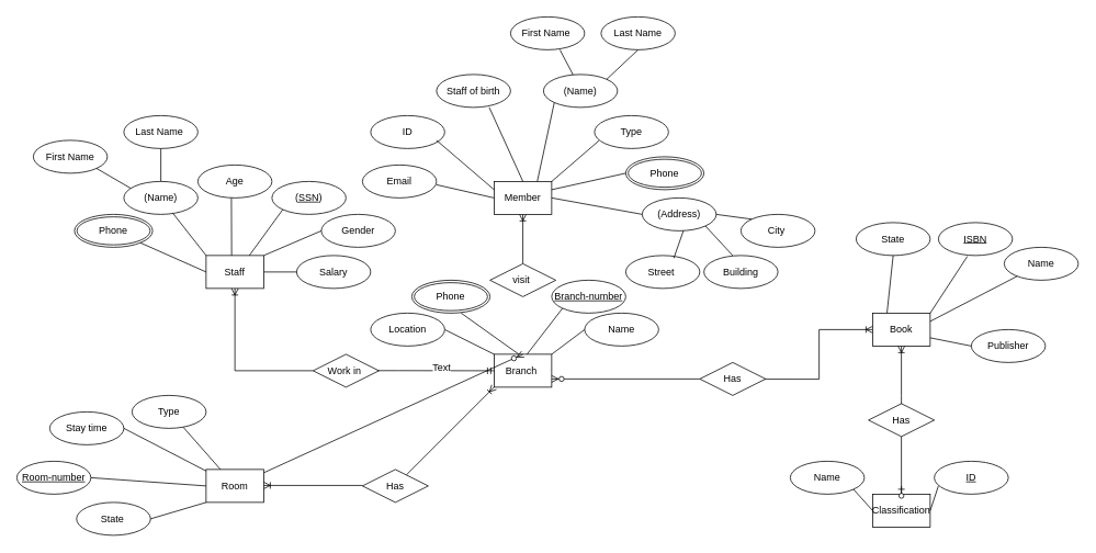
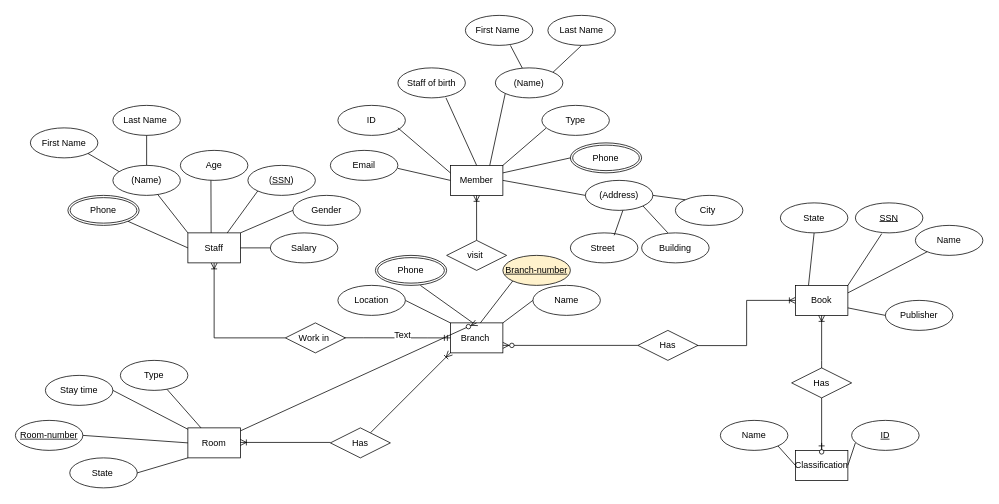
  <mxCell id="0" />
  <mxCell id="1" parent="0" />
  <mxCell id="2" style="edgeStyle=orthogonalEdgeStyle;rounded=0;orthogonalLoop=1;jettySize=auto;html=1;exitX=0.938;exitY=0.507;exitDx=0;exitDy=0;fontSize=12;startArrow=none;endArrow=ERoneToMany;exitPerimeter=0;entryX=0;entryY=0.5;entryDx=0;entryDy=0;" edge="1" parent="1" source="76" target="75"><mxGeometry relative="1" as="geometry"><mxPoint x="1100" y="460.294" as="targetPoint" /></mxGeometry></mxCell>
  <mxCell id="3" value="Branch&amp;nbsp;" style="rounded=0;whiteSpace=wrap;html=1;" vertex="1" parent="1"><mxGeometry x="600" y="430" width="70" height="40" as="geometry" /></mxCell>
  <mxCell id="4" value="" style="fontSize=12;html=1;endArrow=ERoneToMany;startArrow=none;rounded=0;" edge="1" parent="1" source="5"><mxGeometry width="100" height="100" relative="1" as="geometry"><mxPoint x="634.66" y="420" as="sourcePoint" /><mxPoint x="634.932" y="259.932" as="targetPoint" /></mxGeometry></mxCell>
  <mxCell id="5" value="visit&amp;nbsp;" style="rhombus;whiteSpace=wrap;html=1;fontSize=12;" vertex="1" parent="1"><mxGeometry x="595" y="320" width="80" height="40" as="geometry" /></mxCell>
  <mxCell id="6" value="" style="fontSize=12;html=1;endArrow=none;startArrow=ERzeroToMany;rounded=0;exitX=0.5;exitY=0;exitDx=0;exitDy=0;" edge="1" parent="1" source="3" target="63"><mxGeometry width="100" height="100" relative="1" as="geometry"><mxPoint x="634.66" y="420" as="sourcePoint" /><mxPoint x="634.932" y="259.932" as="targetPoint" /></mxGeometry></mxCell>
  <mxCell id="7" value="Member" style="rounded=0;whiteSpace=wrap;html=1;" vertex="1" parent="1"><mxGeometry x="600" y="220" width="70" height="40" as="geometry" /></mxCell>
- <mxCell id="8" value="&lt;u&gt;Branch-number&lt;/u&gt;" style="ellipse;whiteSpace=wrap;html=1;fontSize=12;" vertex="1" parent="1"><mxGeometry x="670" y="340" width="90" height="40" as="geometry" /></mxCell>
+ <mxCell id="8" value="&lt;u&gt;Branch-number&lt;/u&gt;" style="ellipse;whiteSpace=wrap;html=1;fontSize=12;fillColor=#fff2cc;" vertex="1" parent="1"><mxGeometry x="670" y="340" width="90" height="40" as="geometry" /></mxCell>
  <mxCell id="9" value="Name" style="ellipse;whiteSpace=wrap;html=1;fontSize=12;" vertex="1" parent="1"><mxGeometry x="710" y="380" width="90" height="40" as="geometry" /></mxCell>
  <mxCell id="10" value="Phone" style="ellipse;shape=doubleEllipse;margin=3;whiteSpace=wrap;html=1;align=center;fontSize=12;" vertex="1" parent="1"><mxGeometry x="500" y="340" width="95" height="40" as="geometry" /></mxCell>
  <mxCell id="11" style="edgeStyle=none;rounded=0;orthogonalLoop=1;jettySize=auto;html=1;exitX=1;exitY=0;exitDx=0;exitDy=0;fontSize=12;startArrow=ERzeroToMany;endArrow=ERoneToMany;" edge="1" parent="1" source="10" target="10"><mxGeometry relative="1" as="geometry" /></mxCell>
  <mxCell id="12" value="" style="endArrow=none;html=1;rounded=0;fontSize=12;entryX=0;entryY=1;entryDx=0;entryDy=0;" edge="1" parent="1" target="8"><mxGeometry relative="1" as="geometry"><mxPoint x="640" y="430" as="sourcePoint" /><mxPoint x="740" y="480" as="targetPoint" /></mxGeometry></mxCell>
  <mxCell id="13" value="" style="endArrow=none;html=1;rounded=0;fontSize=12;" edge="1" parent="1"><mxGeometry relative="1" as="geometry"><mxPoint x="630" y="430" as="sourcePoint" /><mxPoint x="560" y="380" as="targetPoint" /></mxGeometry></mxCell>
  <mxCell id="14" value="" style="endArrow=none;html=1;rounded=0;fontSize=12;exitX=0;exitY=0;exitDx=0;exitDy=0;" edge="1" parent="1" source="3"><mxGeometry relative="1" as="geometry"><mxPoint x="600" y="460" as="sourcePoint" /><mxPoint x="540" y="400" as="targetPoint" /></mxGeometry></mxCell>
  <mxCell id="15" value="" style="endArrow=none;html=1;rounded=0;fontSize=12;entryX=0;entryY=0.5;entryDx=0;entryDy=0;" edge="1" parent="1" target="9"><mxGeometry relative="1" as="geometry"><mxPoint x="670" y="430" as="sourcePoint" /><mxPoint x="720" y="384.17" as="targetPoint" /></mxGeometry></mxCell>
  <mxCell id="16" value="" style="edgeStyle=entityRelationEdgeStyle;fontSize=12;html=1;endArrow=ERmandOne;rounded=0;exitX=0.932;exitY=0.497;exitDx=0;exitDy=0;exitPerimeter=0;entryX=0;entryY=0.5;entryDx=0;entryDy=0;" edge="1" parent="1" source="18" target="3"><mxGeometry width="100" height="100" relative="1" as="geometry"><mxPoint x="540" y="460" as="sourcePoint" /><mxPoint x="600" y="460" as="targetPoint" /></mxGeometry></mxCell>
  <mxCell id="17" value="Text" style="edgeLabel;html=1;align=center;verticalAlign=middle;resizable=0;points=[];fontSize=12;" vertex="1" connectable="0" parent="16"><mxGeometry x="0.112" y="3" relative="1" as="geometry"><mxPoint as="offset" /></mxGeometry></mxCell>
  <mxCell id="18" value="Work in&amp;nbsp;" style="rhombus;whiteSpace=wrap;html=1;fontSize=12;" vertex="1" parent="1"><mxGeometry x="380" y="430" width="80" height="40" as="geometry" /></mxCell>
  <mxCell id="19" value="Location" style="ellipse;whiteSpace=wrap;html=1;fontSize=12;" vertex="1" parent="1"><mxGeometry x="450" y="380" width="90" height="40" as="geometry" /></mxCell>
  <mxCell id="20" value="" style="fontSize=12;html=1;endArrow=ERoneToMany;rounded=0;exitX=0;exitY=0.5;exitDx=0;exitDy=0;entryX=0.5;entryY=1;entryDx=0;entryDy=0;edgeStyle=orthogonalEdgeStyle;" edge="1" parent="1" source="18" target="21"><mxGeometry width="100" height="100" relative="1" as="geometry"><mxPoint x="300" y="460" as="sourcePoint" /><mxPoint x="380" y="370" as="targetPoint" /></mxGeometry></mxCell>
  <mxCell id="21" value="Staff" style="rounded=0;whiteSpace=wrap;html=1;" vertex="1" parent="1"><mxGeometry x="250" y="310" width="70" height="40" as="geometry" /></mxCell>
  <mxCell id="22" value="Gender" style="ellipse;whiteSpace=wrap;html=1;fontSize=12;" vertex="1" parent="1"><mxGeometry x="390" y="260" width="90" height="40" as="geometry" /></mxCell>
  <mxCell id="23" value="(&lt;u&gt;SSN&lt;/u&gt;)" style="ellipse;whiteSpace=wrap;html=1;fontSize=12;" vertex="1" parent="1"><mxGeometry x="330" y="220" width="90" height="40" as="geometry" /></mxCell>
  <mxCell id="24" value="Age" style="ellipse;whiteSpace=wrap;html=1;fontSize=12;" vertex="1" parent="1"><mxGeometry x="240" y="200" width="90" height="40" as="geometry" /></mxCell>
  <mxCell id="25" value="Salary" style="ellipse;whiteSpace=wrap;html=1;fontSize=12;" vertex="1" parent="1"><mxGeometry x="360" y="310" width="90" height="40" as="geometry" /></mxCell>
  <mxCell id="26" value="Last Name&amp;nbsp;" style="ellipse;whiteSpace=wrap;html=1;fontSize=12;" vertex="1" parent="1"><mxGeometry x="150" y="140" width="90" height="40" as="geometry" /></mxCell>
  <mxCell id="27" value="First Name" style="ellipse;whiteSpace=wrap;html=1;fontSize=12;" vertex="1" parent="1"><mxGeometry x="40" width="90" height="40" as="geometry" y="170" /></mxCell>
  <mxCell id="28" value="(Name)" style="ellipse;whiteSpace=wrap;html=1;fontSize=12;" vertex="1" parent="1"><mxGeometry x="150" y="220" width="90" height="40" as="geometry" /></mxCell>
  <mxCell id="29" value="Phone" style="ellipse;shape=doubleEllipse;margin=3;whiteSpace=wrap;html=1;align=center;fontSize=12;" vertex="1" parent="1"><mxGeometry x="90" y="260" width="95" height="40" as="geometry" /></mxCell>
  <mxCell id="30" value="" style="endArrow=none;html=1;rounded=0;fontSize=12;entryX=0.5;entryY=1;entryDx=0;entryDy=0;" edge="1" parent="1" source="28" target="26"><mxGeometry relative="1" as="geometry"><mxPoint x="180" y="200" as="sourcePoint" /><mxPoint x="340" y="200" as="targetPoint" /></mxGeometry></mxCell>
  <mxCell id="31" value="" style="endArrow=none;html=1;rounded=0;fontSize=12;entryX=1;entryY=1;entryDx=0;entryDy=0;exitX=0.09;exitY=0.204;exitDx=0;exitDy=0;exitPerimeter=0;" edge="1" parent="1" source="28" target="27"><mxGeometry relative="1" as="geometry"><mxPoint x="100" y="250" as="sourcePoint" /><mxPoint x="100" y="210" as="targetPoint" /></mxGeometry></mxCell>
  <mxCell id="32" value="" style="endArrow=none;html=1;rounded=0;fontSize=12;exitX=1;exitY=0;exitDx=0;exitDy=0;" edge="1" parent="1" source="21"><mxGeometry relative="1" as="geometry"><mxPoint x="230" y="280" as="sourcePoint" /><mxPoint x="390" y="280" as="targetPoint" /></mxGeometry></mxCell>
  <mxCell id="33" value="" style="endArrow=none;html=1;rounded=0;fontSize=12;entryX=0;entryY=0.5;entryDx=0;entryDy=0;" edge="1" parent="1" target="25"><mxGeometry relative="1" as="geometry"><mxPoint x="320" y="330" as="sourcePoint" /><mxPoint x="400" y="290" as="targetPoint" /></mxGeometry></mxCell>
  <mxCell id="34" value="" style="endArrow=none;html=1;rounded=0;fontSize=12;exitX=0.75;exitY=0;exitDx=0;exitDy=0;entryX=0;entryY=1;entryDx=0;entryDy=0;" edge="1" parent="1" source="21" target="23"><mxGeometry relative="1" as="geometry"><mxPoint x="280" y="290" as="sourcePoint" /><mxPoint x="350" y="260" as="targetPoint" /></mxGeometry></mxCell>
  <mxCell id="35" value="" style="endArrow=none;html=1;rounded=0;fontSize=12;entryX=0;entryY=1;entryDx=0;entryDy=0;" edge="1" parent="1"><mxGeometry relative="1" as="geometry"><mxPoint x="281" y="310" as="sourcePoint" /><mxPoint x="280.741" y="239.999" as="targetPoint" /></mxGeometry></mxCell>
  <mxCell id="36" value="" style="endArrow=none;html=1;rounded=0;fontSize=12;exitX=0;exitY=0;exitDx=0;exitDy=0;" edge="1" parent="1" source="21" target="28"><mxGeometry relative="1" as="geometry"><mxPoint x="230" y="290" as="sourcePoint" /><mxPoint x="229.741" y="219.999" as="targetPoint" /></mxGeometry></mxCell>
  <mxCell id="37" value="" style="endArrow=none;html=1;rounded=0;fontSize=12;exitX=0;exitY=0.5;exitDx=0;exitDy=0;" edge="1" parent="1" source="21" target="29"><mxGeometry relative="1" as="geometry"><mxPoint x="210" y="300" as="sourcePoint" /><mxPoint x="209.741" y="229.999" as="targetPoint" /><Array as="points" /></mxGeometry></mxCell>
  <mxCell id="38" value="Type" style="ellipse;whiteSpace=wrap;html=1;fontSize=12;" vertex="1" parent="1"><mxGeometry x="722" y="140" width="90" height="40" as="geometry" /></mxCell>
  <mxCell id="39" value="Building" style="ellipse;whiteSpace=wrap;html=1;fontSize=12;" vertex="1" parent="1"><mxGeometry x="855" y="310" width="90" height="40" as="geometry" /></mxCell>
  <mxCell id="40" value="Email" style="ellipse;whiteSpace=wrap;html=1;fontSize=12;" vertex="1" parent="1"><mxGeometry x="440" y="200" width="90" height="40" as="geometry" /></mxCell>
  <mxCell id="41" value="City&amp;nbsp;" style="ellipse;whiteSpace=wrap;html=1;fontSize=12;" vertex="1" parent="1"><mxGeometry x="900" y="260" width="90" height="40" as="geometry" /></mxCell>
  <mxCell id="42" value="(Address)" style="ellipse;whiteSpace=wrap;html=1;fontSize=12;" vertex="1" parent="1"><mxGeometry x="780" y="240" width="90" height="40" as="geometry" /></mxCell>
  <mxCell id="43" value="First Name&amp;nbsp;" style="ellipse;whiteSpace=wrap;html=1;fontSize=12;" vertex="1" parent="1"><mxGeometry x="620" y="20" width="90" height="40" as="geometry" /></mxCell>
  <mxCell id="44" value="ID" style="ellipse;whiteSpace=wrap;html=1;fontSize=12;" vertex="1" parent="1"><mxGeometry x="450" y="140" width="90" height="40" as="geometry" /></mxCell>
  <mxCell id="45" value="Staff of birth" style="ellipse;whiteSpace=wrap;html=1;fontSize=12;" vertex="1" parent="1"><mxGeometry x="530" y="90" width="90" height="40" as="geometry" /></mxCell>
  <mxCell id="46" value="(Name)" style="ellipse;whiteSpace=wrap;html=1;fontSize=12;" vertex="1" parent="1"><mxGeometry x="660" y="90" width="90" height="40" as="geometry" /></mxCell>
  <mxCell id="47" style="edgeStyle=none;rounded=0;orthogonalLoop=1;jettySize=auto;html=1;exitX=0.5;exitY=0;exitDx=0;exitDy=0;fontSize=12;startArrow=ERzeroToMany;endArrow=ERoneToMany;" edge="1" parent="1" source="45" target="45"><mxGeometry relative="1" as="geometry" /></mxCell>
  <mxCell id="48" value="Last Name" style="ellipse;whiteSpace=wrap;html=1;fontSize=12;" vertex="1" parent="1"><mxGeometry x="730" y="20" width="90" height="40" as="geometry" /></mxCell>
  <mxCell id="49" value="Phone" style="ellipse;shape=doubleEllipse;margin=3;whiteSpace=wrap;html=1;align=center;fontSize=12;" vertex="1" parent="1"><mxGeometry x="760" y="190" width="95" height="40" as="geometry" /></mxCell>
  <mxCell id="50" value="Street&amp;nbsp;" style="ellipse;whiteSpace=wrap;html=1;fontSize=12;" vertex="1" parent="1"><mxGeometry x="760" y="310" width="90" height="40" as="geometry" /></mxCell>
  <mxCell id="51" value="" style="endArrow=none;html=1;rounded=0;fontSize=12;exitX=0.649;exitY=0.081;exitDx=0;exitDy=0;exitPerimeter=0;" edge="1" parent="1" source="50"><mxGeometry relative="1" as="geometry"><mxPoint x="830" y="310" as="sourcePoint" /><mxPoint x="830" y="280" as="targetPoint" /></mxGeometry></mxCell>
  <mxCell id="52" value="" style="endArrow=none;html=1;rounded=0;fontSize=12;entryX=1;entryY=1;entryDx=0;entryDy=0;" edge="1" parent="1" target="42"><mxGeometry relative="1" as="geometry"><mxPoint x="890" y="310" as="sourcePoint" /><mxPoint x="871.59" y="276.76" as="targetPoint" /></mxGeometry></mxCell>
  <mxCell id="53" value="" style="endArrow=none;html=1;rounded=0;fontSize=12;exitX=0;exitY=0;exitDx=0;exitDy=0;entryX=1;entryY=0.5;entryDx=0;entryDy=0;" edge="1" parent="1" source="41" target="42"><mxGeometry relative="1" as="geometry"><mxPoint x="838.41" y="333.24" as="sourcePoint" /><mxPoint x="850" y="300" as="targetPoint" /></mxGeometry></mxCell>
  <mxCell id="54" value="" style="endArrow=none;html=1;rounded=0;fontSize=12;exitX=0.5;exitY=1;exitDx=0;exitDy=0;entryX=1;entryY=0;entryDx=0;entryDy=0;" edge="1" parent="1" source="48" target="46"><mxGeometry relative="1" as="geometry"><mxPoint x="933.285" y="285.812" as="sourcePoint" /><mxPoint x="890" y="280" as="targetPoint" /></mxGeometry></mxCell>
  <mxCell id="55" value="" style="endArrow=none;html=1;rounded=0;fontSize=12;entryX=0.4;entryY=0.012;entryDx=0;entryDy=0;entryPerimeter=0;" edge="1" parent="1" target="46"><mxGeometry relative="1" as="geometry"><mxPoint x="680" y="60" as="sourcePoint" /><mxPoint x="685" y="80" as="targetPoint" /></mxGeometry></mxCell>
  <mxCell id="56" value="" style="endArrow=none;html=1;rounded=0;fontSize=12;exitX=0.5;exitY=1;exitDx=0;exitDy=0;entryX=0.5;entryY=0;entryDx=0;entryDy=0;" edge="1" parent="1" target="7"><mxGeometry relative="1" as="geometry"><mxPoint x="594.14" y="130" as="sourcePoint" /><mxPoint x="555.855" y="165.812" as="targetPoint" /></mxGeometry></mxCell>
  <mxCell id="57" value="" style="endArrow=none;html=1;rounded=0;fontSize=12;exitX=0.5;exitY=1;exitDx=0;exitDy=0;entryX=0;entryY=0.25;entryDx=0;entryDy=0;" edge="1" parent="1" target="7"><mxGeometry relative="1" as="geometry"><mxPoint x="530" as="sourcePoint" y="170" /><mxPoint x="570.86" y="260" as="targetPoint" /></mxGeometry></mxCell>
  <mxCell id="58" value="" style="endArrow=none;html=1;rounded=0;fontSize=12;entryX=0.75;entryY=0;entryDx=0;entryDy=0;exitX=0;exitY=1;exitDx=0;exitDy=0;" edge="1" parent="1" source="46" target="7"><mxGeometry relative="1" as="geometry"><mxPoint x="680" y="120" as="sourcePoint" /><mxPoint x="606.715" y="174.188" as="targetPoint" /></mxGeometry></mxCell>
  <mxCell id="59" value="" style="endArrow=none;html=1;rounded=0;fontSize=12;exitX=0.06;exitY=0.762;exitDx=0;exitDy=0;entryX=1;entryY=0;entryDx=0;entryDy=0;exitPerimeter=0;" edge="1" parent="1" source="38" target="7"><mxGeometry relative="1" as="geometry"><mxPoint x="690" y="190" as="sourcePoint" /><mxPoint x="646.715" y="184.188" as="targetPoint" /></mxGeometry></mxCell>
  <mxCell id="60" value="" style="endArrow=none;html=1;rounded=0;fontSize=12;exitX=0;exitY=0.5;exitDx=0;exitDy=0;entryX=1;entryY=0.25;entryDx=0;entryDy=0;" edge="1" parent="1" source="49" target="7"><mxGeometry relative="1" as="geometry"><mxPoint x="700" y="250" as="sourcePoint" /><mxPoint x="656.715" y="244.188" as="targetPoint" /></mxGeometry></mxCell>
  <mxCell id="61" value="" style="endArrow=none;html=1;rounded=0;fontSize=12;exitX=0;exitY=0.5;exitDx=0;exitDy=0;entryX=1;entryY=0.5;entryDx=0;entryDy=0;" edge="1" parent="1" source="42" target="7"><mxGeometry relative="1" as="geometry"><mxPoint x="730" y="250" as="sourcePoint" /><mxPoint x="680" y="250" as="targetPoint" /></mxGeometry></mxCell>
  <mxCell id="62" value="" style="endArrow=none;html=1;rounded=0;fontSize=12;exitX=0;exitY=0.5;exitDx=0;exitDy=0;" edge="1" parent="1" source="7"><mxGeometry relative="1" as="geometry"><mxPoint x="560" y="230" as="sourcePoint" /><mxPoint x="530" y="224" as="targetPoint" /></mxGeometry></mxCell>
  <mxCell id="63" value="Room" style="rounded=0;whiteSpace=wrap;html=1;" vertex="1" parent="1"><mxGeometry x="250" y="570" width="70" height="40" as="geometry" /></mxCell>
  <mxCell id="64" value="" style="fontSize=12;html=1;endArrow=ERoneToMany;startArrow=none;rounded=0;entryX=0;entryY=1;entryDx=0;entryDy=0;" edge="1" parent="1" source="65" target="3"><mxGeometry width="100" height="100" relative="1" as="geometry"><mxPoint x="320" y="588" as="sourcePoint" /><mxPoint x="597.5" y="470" as="targetPoint" /></mxGeometry></mxCell>
  <mxCell id="65" value="Has" style="rhombus;whiteSpace=wrap;html=1;fontSize=12;" vertex="1" parent="1"><mxGeometry x="440" y="570" width="80" height="40" as="geometry" /></mxCell>
  <mxCell id="66" value="" style="fontSize=12;html=1;endArrow=none;startArrow=ERoneToMany;rounded=0;" edge="1" parent="1"><mxGeometry width="100" height="100" relative="1" as="geometry"><mxPoint x="320" y="589.41" as="sourcePoint" /><mxPoint x="440" y="589.41" as="targetPoint" /></mxGeometry></mxCell>
  <mxCell id="67" value="Stay time" style="ellipse;whiteSpace=wrap;html=1;fontSize=12;" vertex="1" parent="1"><mxGeometry x="60" y="500" width="90" height="40" as="geometry" /></mxCell>
  <mxCell id="68" value="&lt;u&gt;Room-number&lt;/u&gt;" style="ellipse;whiteSpace=wrap;html=1;fontSize=12;" vertex="1" parent="1"><mxGeometry x="20" y="560" width="90" height="40" as="geometry" /></mxCell>
  <mxCell id="69" value="State&amp;nbsp;" style="ellipse;whiteSpace=wrap;html=1;fontSize=12;" vertex="1" parent="1"><mxGeometry x="92.5" y="610" width="90" height="40" as="geometry" /></mxCell>
  <mxCell id="70" value="Type" style="ellipse;whiteSpace=wrap;html=1;fontSize=12;" vertex="1" parent="1"><mxGeometry x="160" y="480" width="90" height="40" as="geometry" /></mxCell>
  <mxCell id="71" value="" style="endArrow=none;html=1;rounded=0;fontSize=12;exitX=0.25;exitY=0;exitDx=0;exitDy=0;entryX=0.692;entryY=0.968;entryDx=0;entryDy=0;entryPerimeter=0;" edge="1" parent="1" source="63" target="70"><mxGeometry relative="1" as="geometry"><mxPoint x="220" y="540" as="sourcePoint" /><mxPoint x="150" y="490" as="targetPoint" /></mxGeometry></mxCell>
  <mxCell id="72" value="" style="endArrow=none;html=1;rounded=0;fontSize=12;" edge="1" parent="1" source="63"><mxGeometry relative="1" as="geometry"><mxPoint x="160" y="550" as="sourcePoint" /><mxPoint x="150" y="520" as="targetPoint" /></mxGeometry></mxCell>
  <mxCell id="73" value="" style="endArrow=none;html=1;rounded=0;fontSize=12;exitX=0;exitY=0.5;exitDx=0;exitDy=0;entryX=1;entryY=0.5;entryDx=0;entryDy=0;" edge="1" parent="1" source="63" target="68"><mxGeometry relative="1" as="geometry"><mxPoint x="180" y="570" as="sourcePoint" /><mxPoint x="110" y="520" as="targetPoint" /></mxGeometry></mxCell>
  <mxCell id="74" value="" style="endArrow=none;html=1;rounded=0;fontSize=12;exitX=0;exitY=1;exitDx=0;exitDy=0;entryX=1;entryY=0.5;entryDx=0;entryDy=0;" edge="1" parent="1" source="63" target="69"><mxGeometry relative="1" as="geometry"><mxPoint x="230" y="620" as="sourcePoint" /><mxPoint x="160" y="570" as="targetPoint" /></mxGeometry></mxCell>
  <mxCell id="75" value="Book" style="rounded=0;whiteSpace=wrap;html=1;" vertex="1" parent="1"><mxGeometry x="1060" y="380" width="70" height="40" as="geometry" /></mxCell>
  <mxCell id="76" value="Has" style="rhombus;whiteSpace=wrap;html=1;fontSize=12;" vertex="1" parent="1"><mxGeometry x="850" y="440" width="80" height="40" as="geometry" /></mxCell>
  <mxCell id="77" value="" style="edgeStyle=none;rounded=0;orthogonalLoop=1;jettySize=auto;html=1;exitX=1;exitY=0.75;exitDx=0;exitDy=0;fontSize=12;startArrow=ERzeroToMany;endArrow=none;" edge="1" parent="1" source="3" target="76"><mxGeometry relative="1" as="geometry"><mxPoint x="1100" y="460.294" as="targetPoint" /><mxPoint x="670" y="460" as="sourcePoint" /></mxGeometry></mxCell>
  <mxCell id="78" value="State" style="ellipse;whiteSpace=wrap;html=1;fontSize=12;" vertex="1" parent="1"><mxGeometry x="1040" y="270" width="90" height="40" as="geometry" /></mxCell>
- <mxCell id="79" value="&lt;u&gt;ISBN&lt;/u&gt;" style="ellipse;whiteSpace=wrap;html=1;fontSize=12;" vertex="1" parent="1"><mxGeometry x="1140" y="270" width="90" height="40" as="geometry" /></mxCell>
+ <mxCell id="79" value="&lt;u&gt;SSN&lt;/u&gt;" style="ellipse;whiteSpace=wrap;html=1;fontSize=12;" vertex="1" parent="1"><mxGeometry x="1140" y="270" width="90" height="40" as="geometry" /></mxCell>
  <mxCell id="80" value="Publisher" style="ellipse;whiteSpace=wrap;html=1;fontSize=12;" vertex="1" parent="1"><mxGeometry x="1180" y="400" width="90" height="40" as="geometry" /></mxCell>
  <mxCell id="81" value="Name" style="ellipse;whiteSpace=wrap;html=1;fontSize=12;" vertex="1" parent="1"><mxGeometry x="1220" y="300" width="90" height="40" as="geometry" /></mxCell>
  <mxCell id="82" value="" style="endArrow=none;html=1;rounded=0;fontSize=12;exitX=0.5;exitY=1;exitDx=0;exitDy=0;entryX=0.25;entryY=0;entryDx=0;entryDy=0;" edge="1" parent="1" source="78" target="75"><mxGeometry relative="1" as="geometry"><mxPoint x="1070" y="320" as="sourcePoint" /><mxPoint x="960" y="300" as="targetPoint" /></mxGeometry></mxCell>
  <mxCell id="83" value="" style="endArrow=none;html=1;rounded=0;fontSize=12;exitX=0.392;exitY=1.022;exitDx=0;exitDy=0;entryX=1;entryY=0;entryDx=0;entryDy=0;exitPerimeter=0;" edge="1" parent="1" source="79" target="75"><mxGeometry relative="1" as="geometry"><mxPoint x="1130" y="350" as="sourcePoint" /><mxPoint x="1020" y="330" as="targetPoint" /></mxGeometry></mxCell>
  <mxCell id="84" value="" style="endArrow=none;html=1;rounded=0;fontSize=12;entryX=1;entryY=0.25;entryDx=0;entryDy=0;" edge="1" parent="1" source="81" target="75"><mxGeometry relative="1" as="geometry"><mxPoint x="1210" y="360" as="sourcePoint" /><mxPoint x="1100" y="340" as="targetPoint" /></mxGeometry></mxCell>
  <mxCell id="85" value="" style="endArrow=none;html=1;rounded=0;fontSize=12;exitX=0;exitY=0.5;exitDx=0;exitDy=0;entryX=1;entryY=0.75;entryDx=0;entryDy=0;" edge="1" parent="1" source="80" target="75"><mxGeometry relative="1" as="geometry"><mxPoint x="1180" y="460" as="sourcePoint" /><mxPoint x="1070" y="440" as="targetPoint" /></mxGeometry></mxCell>
  <mxCell id="86" value="Classification" style="rounded=0;whiteSpace=wrap;html=1;" vertex="1" parent="1"><mxGeometry x="1060" y="600" width="70" height="40" as="geometry" /></mxCell>
  <mxCell id="87" value="Name" style="ellipse;whiteSpace=wrap;html=1;fontSize=12;" vertex="1" parent="1"><mxGeometry x="960" y="560" width="90" height="40" as="geometry" /></mxCell>
  <mxCell id="88" value="&lt;u&gt;ID&lt;/u&gt;" style="ellipse;whiteSpace=wrap;html=1;fontSize=12;" vertex="1" parent="1"><mxGeometry x="1135" y="560" width="90" height="40" as="geometry" /></mxCell>
  <mxCell id="89" value="" style="endArrow=none;html=1;rounded=0;fontSize=12;exitX=1;exitY=1;exitDx=0;exitDy=0;entryX=0;entryY=0.5;entryDx=0;entryDy=0;" edge="1" parent="1" source="87" target="86"><mxGeometry relative="1" as="geometry"><mxPoint x="1040" y="610" as="sourcePoint" /><mxPoint x="940" y="640" as="targetPoint" /></mxGeometry></mxCell>
  <mxCell id="90" value="" style="endArrow=none;html=1;rounded=0;fontSize=12;entryX=1;entryY=0.5;entryDx=0;entryDy=0;" edge="1" parent="1" target="86"><mxGeometry relative="1" as="geometry"><mxPoint x="1140" y="590" as="sourcePoint" /><mxPoint x="1050" y="640" as="targetPoint" /></mxGeometry></mxCell>
  <mxCell id="91" value="" style="fontSize=12;html=1;endArrow=ERoneToMany;startArrow=ERzeroToOne;rounded=0;entryX=0.5;entryY=1;entryDx=0;entryDy=0;" edge="1" parent="1" target="75"><mxGeometry width="100" height="100" relative="1" as="geometry"><mxPoint x="1095" y="590" as="sourcePoint" /><mxPoint x="890" y="450" as="targetPoint" /><Array as="points"><mxPoint x="1095" y="600" /><mxPoint x="1095" y="480" /></Array></mxGeometry></mxCell>
  <mxCell id="92" value="Has" style="rhombus;whiteSpace=wrap;html=1;fontSize=12;" vertex="1" parent="1"><mxGeometry x="1055" y="490" width="80" height="40" as="geometry" /></mxCell>
